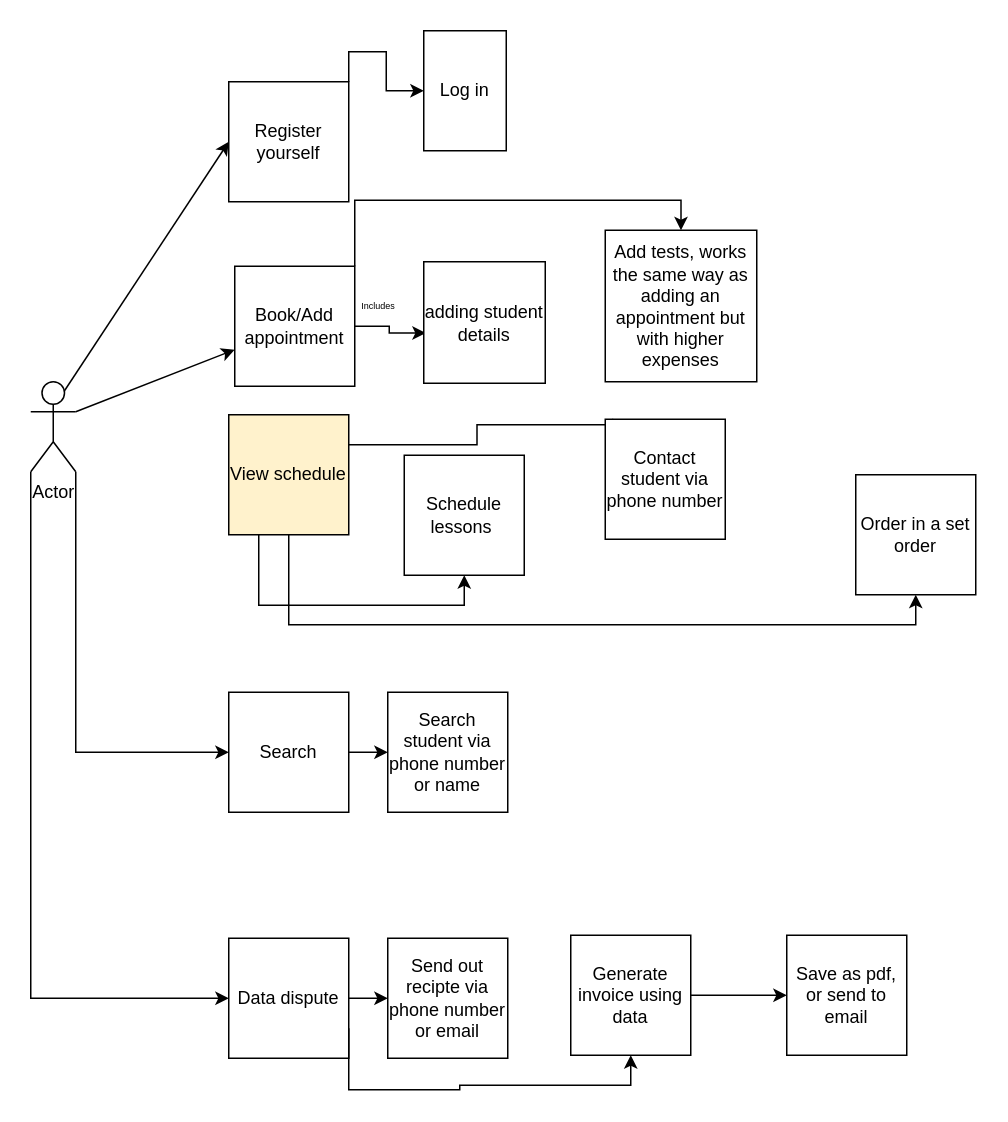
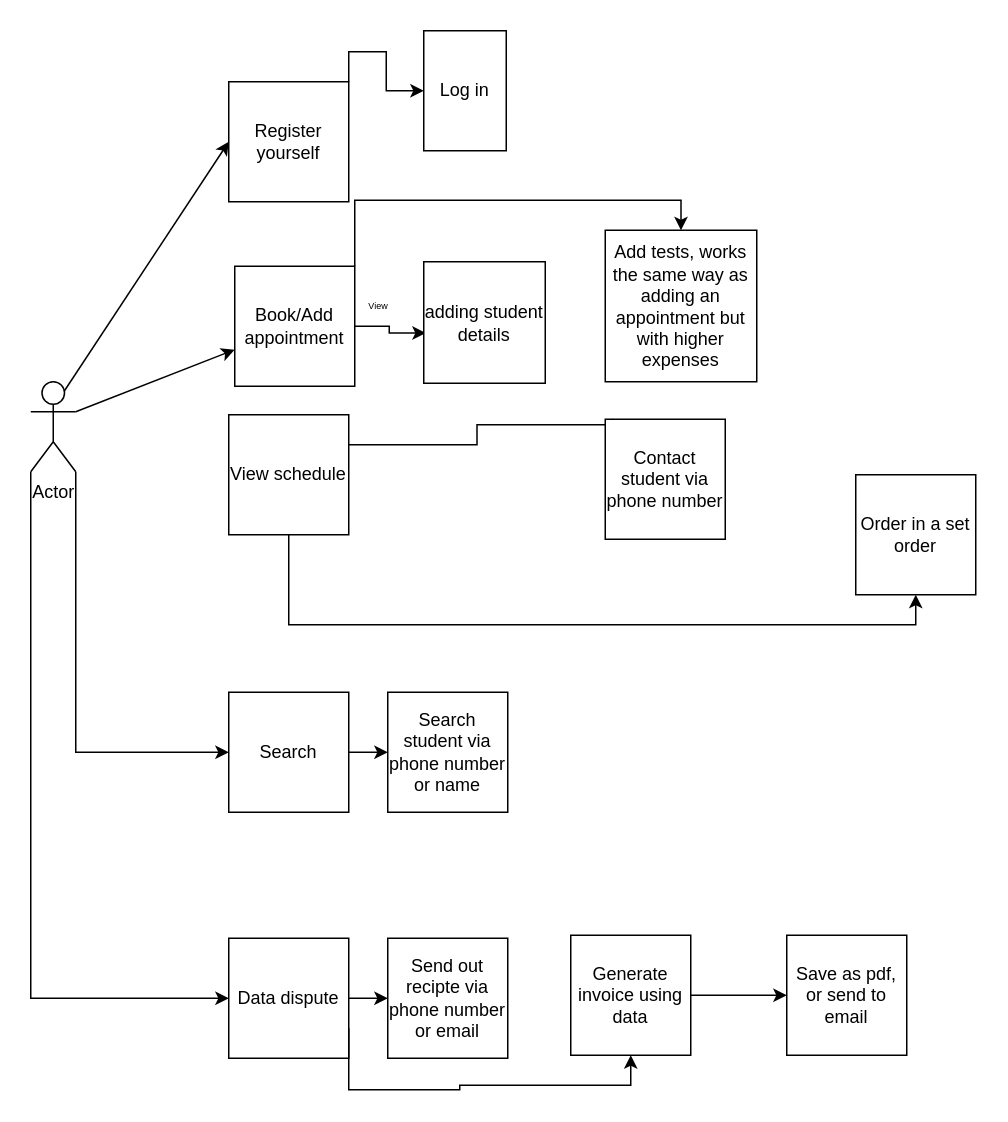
  <mxCell id="0" />
  <mxCell id="1" parent="0" />
  <mxCell id="2" style="edgeStyle=orthogonalEdgeStyle;rounded=0;orthogonalLoop=1;jettySize=auto;html=1;exitX=1;exitY=1;exitDx=0;exitDy=0;exitPerimeter=0;entryX=0;entryY=0.5;entryDx=0;entryDy=0;fontSize=6;" edge="1" parent="1" source="4" target="12"><mxGeometry relative="1" as="geometry" /></mxCell>
  <mxCell id="3" style="edgeStyle=orthogonalEdgeStyle;rounded=0;orthogonalLoop=1;jettySize=auto;html=1;exitX=0;exitY=1;exitDx=0;exitDy=0;exitPerimeter=0;entryX=0;entryY=0.5;entryDx=0;entryDy=0;fontSize=6;" edge="1" parent="1" source="4" target="17"><mxGeometry relative="1" as="geometry" /></mxCell>
  <mxCell id="4" value="Actor" style="shape=umlActor;verticalLabelPosition=bottom;verticalAlign=top;html=1;outlineConnect=0;" vertex="1" parent="1"><mxGeometry x="20" y="254" width="30" height="60" as="geometry" /></mxCell>
  <mxCell id="5" style="edgeStyle=orthogonalEdgeStyle;rounded=0;orthogonalLoop=1;jettySize=auto;html=1;exitX=1;exitY=0;exitDx=0;exitDy=0;entryX=0;entryY=0.5;entryDx=0;entryDy=0;fontSize=6;" edge="1" parent="1" source="6" target="30"><mxGeometry relative="1" as="geometry" /></mxCell>
  <mxCell id="6" value="Register yourself" style="whiteSpace=wrap;html=1;aspect=fixed;" vertex="1" parent="1"><mxGeometry x="152" y="54" width="80" height="80" as="geometry" /></mxCell>
  <mxCell id="7" style="edgeStyle=orthogonalEdgeStyle;rounded=0;orthogonalLoop=1;jettySize=auto;html=1;exitX=0.5;exitY=1;exitDx=0;exitDy=0;entryX=0.5;entryY=1;entryDx=0;entryDy=0;fontSize=6;" edge="1" parent="1" source="10" target="14"><mxGeometry relative="1" as="geometry" /></mxCell>
- <mxCell id="8" style="edgeStyle=orthogonalEdgeStyle;rounded=0;orthogonalLoop=1;jettySize=auto;html=1;exitX=0.25;exitY=1;exitDx=0;exitDy=0;entryX=0.5;entryY=1;entryDx=0;entryDy=0;fontSize=6;" edge="1" parent="1" source="10" target="32"><mxGeometry relative="1" as="geometry" /></mxCell>
  <mxCell id="9" style="edgeStyle=orthogonalEdgeStyle;rounded=0;orthogonalLoop=1;jettySize=auto;html=1;exitX=1;exitY=0.25;exitDx=0;exitDy=0;entryX=0.116;entryY=0.046;entryDx=0;entryDy=0;entryPerimeter=0;fontSize=6;endArrow=diamond;" edge="1" parent="1" source="10" target="31"><mxGeometry relative="1" as="geometry" /></mxCell>
- <mxCell id="10" value="View schedule" style="whiteSpace=wrap;html=1;aspect=fixed;fillColor=#fff2cc;" vertex="1" parent="1"><mxGeometry x="152" y="276" width="80" height="80" as="geometry" /></mxCell>
+ <mxCell id="10" value="View schedule" style="whiteSpace=wrap;html=1;aspect=fixed;" vertex="1" parent="1"><mxGeometry x="152" y="276" width="80" height="80" as="geometry" /></mxCell>
  <mxCell id="11" style="edgeStyle=orthogonalEdgeStyle;rounded=0;orthogonalLoop=1;jettySize=auto;html=1;exitX=1;exitY=0.5;exitDx=0;exitDy=0;entryX=0;entryY=0.5;entryDx=0;entryDy=0;fontSize=6;" edge="1" parent="1" source="12" target="13"><mxGeometry relative="1" as="geometry" /></mxCell>
  <mxCell id="12" value="Search" style="whiteSpace=wrap;html=1;aspect=fixed;" vertex="1" parent="1"><mxGeometry x="152" y="461" width="80" height="80" as="geometry" /></mxCell>
  <mxCell id="13" value="Search student via phone number or name" style="whiteSpace=wrap;html=1;aspect=fixed;" vertex="1" parent="1"><mxGeometry x="258" y="461" width="80" height="80" as="geometry" /></mxCell>
  <mxCell id="14" value="Order in a set order" style="whiteSpace=wrap;html=1;aspect=fixed;" vertex="1" parent="1"><mxGeometry x="570" y="316" width="80" height="80" as="geometry" /></mxCell>
  <mxCell id="15" style="edgeStyle=orthogonalEdgeStyle;rounded=0;orthogonalLoop=1;jettySize=auto;html=1;exitX=1;exitY=0.5;exitDx=0;exitDy=0;entryX=0;entryY=0.5;entryDx=0;entryDy=0;fontSize=6;" edge="1" parent="1" source="17" target="18"><mxGeometry relative="1" as="geometry" /></mxCell>
  <mxCell id="16" style="edgeStyle=orthogonalEdgeStyle;rounded=0;orthogonalLoop=1;jettySize=auto;html=1;exitX=1;exitY=0.75;exitDx=0;exitDy=0;entryX=0.5;entryY=1;entryDx=0;entryDy=0;fontSize=6;" edge="1" parent="1" source="17" target="20"><mxGeometry relative="1" as="geometry"><Array as="points"><mxPoint x="232" y="726" /><mxPoint x="306" y="726" /><mxPoint x="306" y="723" /><mxPoint x="420" y="723" /></Array></mxGeometry></mxCell>
  <mxCell id="17" value="Data dispute" style="whiteSpace=wrap;html=1;aspect=fixed;" vertex="1" parent="1"><mxGeometry x="152" y="625" width="80" height="80" as="geometry" /></mxCell>
  <mxCell id="18" value="Send out recipte via phone number or email" style="whiteSpace=wrap;html=1;aspect=fixed;" vertex="1" parent="1"><mxGeometry x="258" y="625" width="80" height="80" as="geometry" /></mxCell>
  <mxCell id="19" style="edgeStyle=orthogonalEdgeStyle;rounded=0;orthogonalLoop=1;jettySize=auto;html=1;exitX=1;exitY=0.5;exitDx=0;exitDy=0;fontSize=6;" edge="1" parent="1" source="20" target="21"><mxGeometry relative="1" as="geometry" /></mxCell>
  <mxCell id="20" value="Generate invoice using data" style="whiteSpace=wrap;html=1;aspect=fixed;" vertex="1" parent="1"><mxGeometry x="380" y="623" width="80" height="80" as="geometry" /></mxCell>
  <mxCell id="21" value="Save as pdf, or send to email" style="whiteSpace=wrap;html=1;aspect=fixed;" vertex="1" parent="1"><mxGeometry x="524" y="623" width="80" height="80" as="geometry" /></mxCell>
  <mxCell id="22" style="edgeStyle=orthogonalEdgeStyle;rounded=0;orthogonalLoop=1;jettySize=auto;html=1;exitX=1;exitY=0.5;exitDx=0;exitDy=0;entryX=0.017;entryY=0.587;entryDx=0;entryDy=0;entryPerimeter=0;fontSize=6;" edge="1" parent="1" source="24" target="25"><mxGeometry relative="1" as="geometry" /></mxCell>
  <mxCell id="23" style="edgeStyle=orthogonalEdgeStyle;rounded=0;orthogonalLoop=1;jettySize=auto;html=1;exitX=1;exitY=0;exitDx=0;exitDy=0;entryX=0.5;entryY=0;entryDx=0;entryDy=0;fontSize=6;" edge="1" parent="1" source="24" target="29"><mxGeometry relative="1" as="geometry" /></mxCell>
  <mxCell id="24" value="Book/Add appointment" style="whiteSpace=wrap;html=1;aspect=fixed;" vertex="1" parent="1"><mxGeometry x="156" y="177" width="80" height="80" as="geometry" /></mxCell>
  <mxCell id="25" value="adding student details" style="whiteSpace=wrap;html=1;aspect=fixed;" vertex="1" parent="1"><mxGeometry x="282" y="174" width="81" height="81" as="geometry" /></mxCell>
  <mxCell id="26" value="" style="endArrow=classic;html=1;rounded=0;exitX=0.75;exitY=0.1;exitDx=0;exitDy=0;exitPerimeter=0;entryX=0;entryY=0.5;entryDx=0;entryDy=0;" edge="1" parent="1" source="4" target="6"><mxGeometry width="50" height="50" relative="1" as="geometry"><mxPoint x="382" y="288" as="sourcePoint" /><mxPoint x="432" y="238" as="targetPoint" /></mxGeometry></mxCell>
  <mxCell id="27" value="" style="endArrow=classic;html=1;rounded=0;fontSize=6;exitX=1;exitY=0.333;exitDx=0;exitDy=0;exitPerimeter=0;" edge="1" parent="1" source="4" target="24"><mxGeometry width="50" height="50" relative="1" as="geometry"><mxPoint x="352" y="230" as="sourcePoint" /><mxPoint x="402" y="180" as="targetPoint" /></mxGeometry></mxCell>
- <mxCell id="28" value="&lt;font style=&quot;font-size: 6px;&quot;&gt;Includes&lt;/font&gt;" style="text;html=1;strokeColor=none;fillColor=none;align=center;verticalAlign=middle;whiteSpace=wrap;rounded=0;" vertex="1" parent="1"><mxGeometry x="222" y="189" width="60" height="26" as="geometry" /></mxCell>
+ <mxCell id="28" value="&lt;font style=&quot;font-size: 6px;&quot;&gt;View&lt;/font&gt;" style="text;html=1;strokeColor=none;fillColor=none;align=center;verticalAlign=middle;whiteSpace=wrap;rounded=0;" vertex="1" parent="1"><mxGeometry x="222" y="189" width="60" height="26" as="geometry" /></mxCell>
  <mxCell id="29" value="Add tests, works the same way as adding an appointment but with higher expenses" style="whiteSpace=wrap;html=1;aspect=fixed;" vertex="1" parent="1"><mxGeometry x="403" y="153" width="101" height="101" as="geometry" /></mxCell>
  <mxCell id="30" value="Log in" style="whiteSpace=wrap;html=1;aspect=fixed;" vertex="1" parent="1"><mxGeometry x="282" y="20" width="55" height="80" as="geometry" /></mxCell>
  <mxCell id="31" value="Contact student via phone number" style="whiteSpace=wrap;html=1;aspect=fixed;" vertex="1" parent="1"><mxGeometry x="403" y="279" width="80" height="80" as="geometry" /></mxCell>
- <mxCell id="32" value="Schedule&lt;br/&gt;lessons&amp;nbsp;" style="whiteSpace=wrap;html=1;aspect=fixed;" vertex="1" parent="1"><mxGeometry x="269" y="303" width="80" height="80" as="geometry" /></mxCell>
